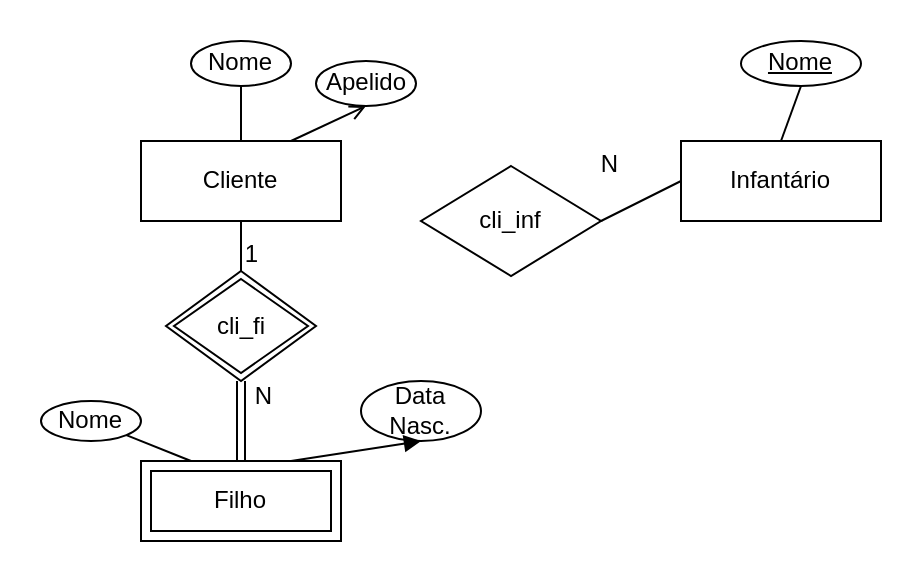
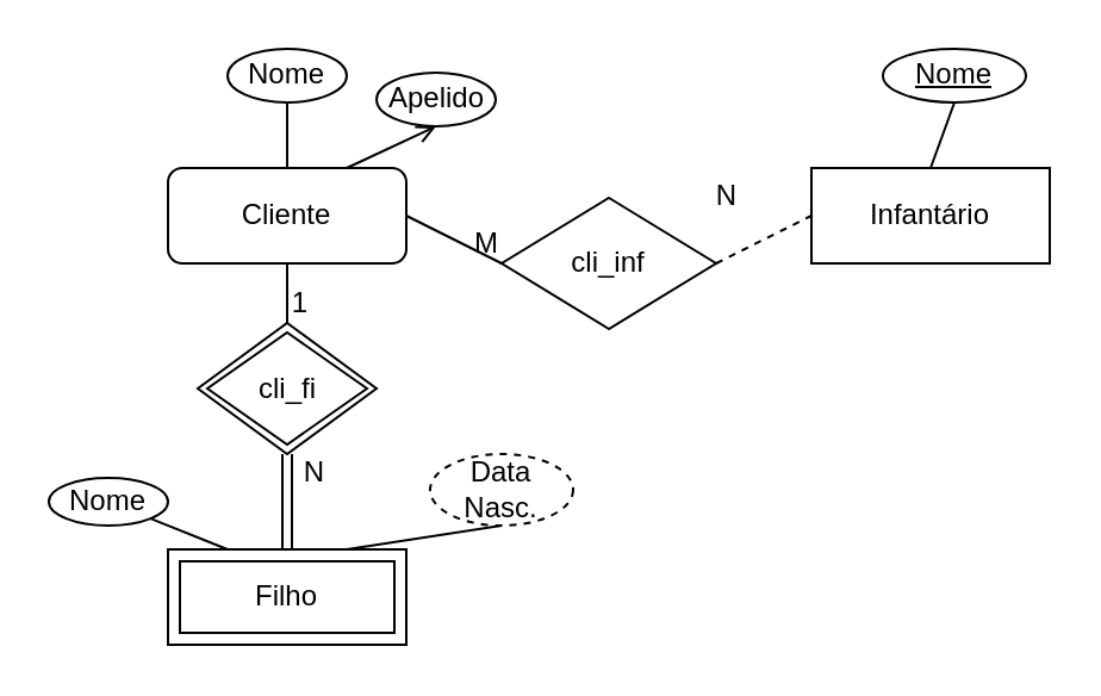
  <mxCell id="0" />
  <mxCell id="1" parent="0" />
- <mxCell id="2" value="Cliente" style="whiteSpace=wrap;html=1;align=center;" vertex="1" parent="1"><mxGeometry x="70" y="70" width="100" height="40" as="geometry" /></mxCell>
+ <mxCell id="2" value="Cliente" style="whiteSpace=wrap;html=1;align=center;rounded=1;" vertex="1" parent="1"><mxGeometry x="70" y="70" width="100" height="40" as="geometry" /></mxCell>
  <mxCell id="3" value="Infantário" style="whiteSpace=wrap;html=1;align=center;" vertex="1" parent="1"><mxGeometry x="340" y="70" width="100" height="40" as="geometry" /></mxCell>
  <mxCell id="4" value="cli_inf" style="shape=rhombus;perimeter=rhombusPerimeter;whiteSpace=wrap;html=1;align=center;" vertex="1" parent="1"><mxGeometry x="210" y="82.5" width="90" height="55" as="geometry" /></mxCell>
  <mxCell id="5" value="" style="shape=link;html=1;rounded=0;exitX=0.5;exitY=1;exitDx=0;exitDy=0;entryX=0.5;entryY=0;entryDx=0;entryDy=0;" edge="1" parent="1"><mxGeometry relative="1" as="geometry"><mxPoint x="120" y="190" as="sourcePoint" /><mxPoint x="120" y="230" as="targetPoint" /></mxGeometry></mxCell>
  <mxCell id="6" value="N" style="resizable=0;html=1;whiteSpace=wrap;align=right;verticalAlign=bottom;" connectable="0" vertex="1" parent="5"><mxGeometry x="1" relative="1" as="geometry"><mxPoint x="17" y="-24" as="offset" /></mxGeometry></mxCell>
  <mxCell id="7" value="" style="endArrow=none;html=1;rounded=0;entryX=0.5;entryY=1;entryDx=0;entryDy=0;exitX=0.5;exitY=0;exitDx=0;exitDy=0;" edge="1" parent="1" target="2"><mxGeometry relative="1" as="geometry"><mxPoint x="120" y="135" as="sourcePoint" /><mxPoint x="290" y="220" as="targetPoint" /></mxGeometry></mxCell>
- <mxCell id="10" value="" style="endArrow=none;html=1;rounded=0;exitX=1;exitY=0.5;exitDx=0;exitDy=0;entryX=0;entryY=0.5;entryDx=0;entryDy=0;" edge="1" parent="1" source="4" target="3"><mxGeometry relative="1" as="geometry"><mxPoint x="130" y="170" as="sourcePoint" /><mxPoint x="290" y="170" as="targetPoint" /></mxGeometry></mxCell>
+ <mxCell id="8" value="" style="endArrow=none;html=1;rounded=0;exitX=1;exitY=0.5;exitDx=0;exitDy=0;entryX=0;entryY=0.5;entryDx=0;entryDy=0;" edge="1" parent="1" source="2" target="4"><mxGeometry relative="1" as="geometry"><mxPoint x="174" y="110" as="sourcePoint" /><mxPoint x="224" y="110" as="targetPoint" /></mxGeometry></mxCell>
+ <mxCell id="9" value="M" style="resizable=0;html=1;whiteSpace=wrap;align=right;verticalAlign=bottom;" connectable="0" vertex="1" parent="8"><mxGeometry x="1" relative="1" as="geometry" /></mxCell>
+ <mxCell id="10" value="" style="endArrow=none;html=1;rounded=0;exitX=1;exitY=0.5;exitDx=0;exitDy=0;entryX=0;entryY=0.5;entryDx=0;entryDy=0;dashed=1;" edge="1" parent="1" source="4" target="3"><mxGeometry relative="1" as="geometry"><mxPoint x="130" y="170" as="sourcePoint" /><mxPoint x="290" y="170" as="targetPoint" /></mxGeometry></mxCell>
  <mxCell id="11" value="N" style="resizable=0;html=1;whiteSpace=wrap;align=right;verticalAlign=bottom;" connectable="0" vertex="1" parent="10"><mxGeometry x="1" relative="1" as="geometry"><mxPoint x="-30" as="offset" /></mxGeometry></mxCell>
  <mxCell id="12" value="1" style="resizable=0;html=1;whiteSpace=wrap;align=right;verticalAlign=bottom;" connectable="0" vertex="1" parent="1"><mxGeometry x="130" y="135" as="geometry" /></mxCell>
  <mxCell id="13" value="Nome" style="ellipse;whiteSpace=wrap;html=1;align=center;" vertex="1" parent="1"><mxGeometry x="95" y="20" width="50" height="22.5" as="geometry" /></mxCell>
  <mxCell id="14" value="Apelido" style="ellipse;whiteSpace=wrap;html=1;align=center;" vertex="1" parent="1"><mxGeometry x="157.5" y="30" width="50" height="22.5" as="geometry" /></mxCell>
  <mxCell id="15" value="Filho" style="shape=ext;margin=3;double=1;whiteSpace=wrap;html=1;align=center;" vertex="1" parent="1"><mxGeometry x="70" y="230" width="100" height="40" as="geometry" /></mxCell>
  <mxCell id="16" value="cli_fi" style="shape=rhombus;double=1;perimeter=rhombusPerimeter;whiteSpace=wrap;html=1;align=center;" vertex="1" parent="1"><mxGeometry x="82.5" y="135" width="75" height="55" as="geometry" /></mxCell>
  <mxCell id="17" value="Nome" style="ellipse;whiteSpace=wrap;html=1;align=center;" vertex="1" parent="1"><mxGeometry x="20" y="200" width="50" height="20" as="geometry" /></mxCell>
- <mxCell id="18" value="Data Nasc." style="ellipse;whiteSpace=wrap;html=1;align=center;" vertex="1" parent="1"><mxGeometry x="180" y="190" width="60" height="30" as="geometry" /></mxCell>
+ <mxCell id="18" value="Data Nasc." style="ellipse;whiteSpace=wrap;html=1;align=center;dashed=1;" vertex="1" parent="1"><mxGeometry x="180" y="190" width="60" height="30" as="geometry" /></mxCell>
  <mxCell id="19" value="Nome" style="ellipse;whiteSpace=wrap;html=1;align=center;fontStyle=4;" vertex="1" parent="1"><mxGeometry x="370" y="20" width="60" height="22.5" as="geometry" /></mxCell>
  <mxCell id="20" value="" style="endArrow=open;html=1;rounded=0;entryX=0.5;entryY=1;entryDx=0;entryDy=0;exitX=0.75;exitY=0;exitDx=0;exitDy=0;" edge="1" parent="1" source="2" target="14"><mxGeometry width="50" height="50" relative="1" as="geometry"><mxPoint x="150" y="120" as="sourcePoint" /><mxPoint x="200" y="70" as="targetPoint" /></mxGeometry></mxCell>
  <mxCell id="21" value="" style="endArrow=none;html=1;rounded=0;entryX=0.5;entryY=1;entryDx=0;entryDy=0;exitX=0.5;exitY=0;exitDx=0;exitDy=0;" edge="1" parent="1" source="2" target="13"><mxGeometry width="50" height="50" relative="1" as="geometry"><mxPoint x="155" y="80" as="sourcePoint" /><mxPoint x="192" y="63" as="targetPoint" /></mxGeometry></mxCell>
- <mxCell id="22" value="" style="endArrow=block;html=1;rounded=0;entryX=0.5;entryY=1;entryDx=0;entryDy=0;exitX=0.75;exitY=0;exitDx=0;exitDy=0;" edge="1" parent="1" source="15" target="18"><mxGeometry width="50" height="50" relative="1" as="geometry"><mxPoint x="105" y="80" as="sourcePoint" /><mxPoint x="81" y="59" as="targetPoint" /></mxGeometry></mxCell>
+ <mxCell id="22" value="" style="endArrow=none;html=1;rounded=0;entryX=0.5;entryY=1;entryDx=0;entryDy=0;exitX=0.75;exitY=0;exitDx=0;exitDy=0;" edge="1" parent="1" source="15" target="18"><mxGeometry width="50" height="50" relative="1" as="geometry"><mxPoint x="105" y="80" as="sourcePoint" /><mxPoint x="81" y="59" as="targetPoint" /></mxGeometry></mxCell>
  <mxCell id="23" value="" style="endArrow=none;html=1;rounded=0;exitX=1;exitY=1;exitDx=0;exitDy=0;entryX=0.25;entryY=0;entryDx=0;entryDy=0;" edge="1" parent="1" source="17" target="15"><mxGeometry width="50" height="50" relative="1" as="geometry"><mxPoint x="60" y="220" as="sourcePoint" /><mxPoint x="104" y="272" as="targetPoint" /></mxGeometry></mxCell>
  <mxCell id="24" value="" style="endArrow=none;html=1;rounded=0;entryX=0.5;entryY=1;entryDx=0;entryDy=0;exitX=0.5;exitY=0;exitDx=0;exitDy=0;" edge="1" parent="1" source="3" target="19"><mxGeometry width="50" height="50" relative="1" as="geometry"><mxPoint x="155" y="240" as="sourcePoint" /><mxPoint x="220" y="230" as="targetPoint" /></mxGeometry></mxCell>
